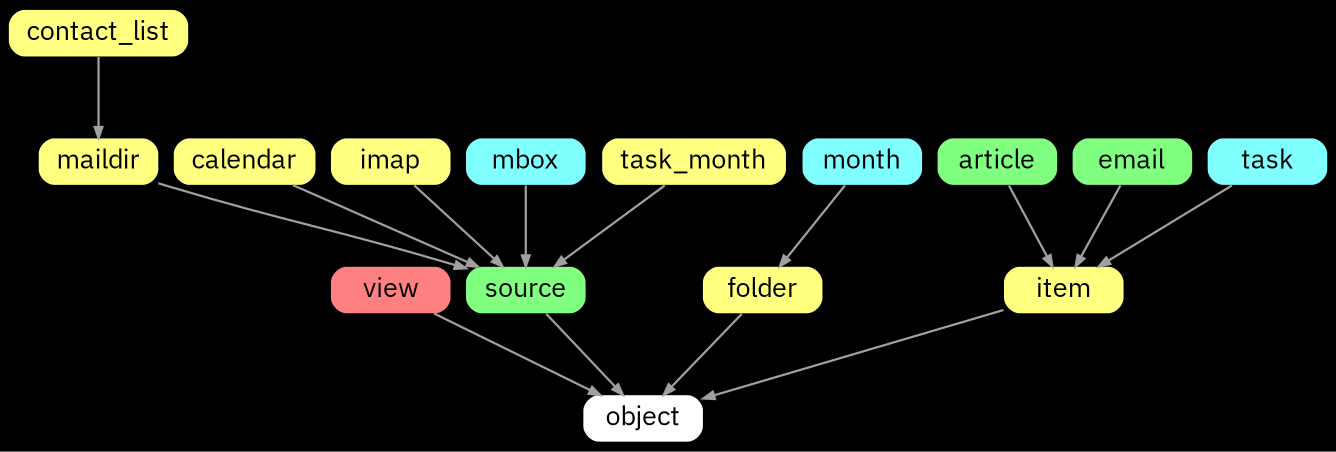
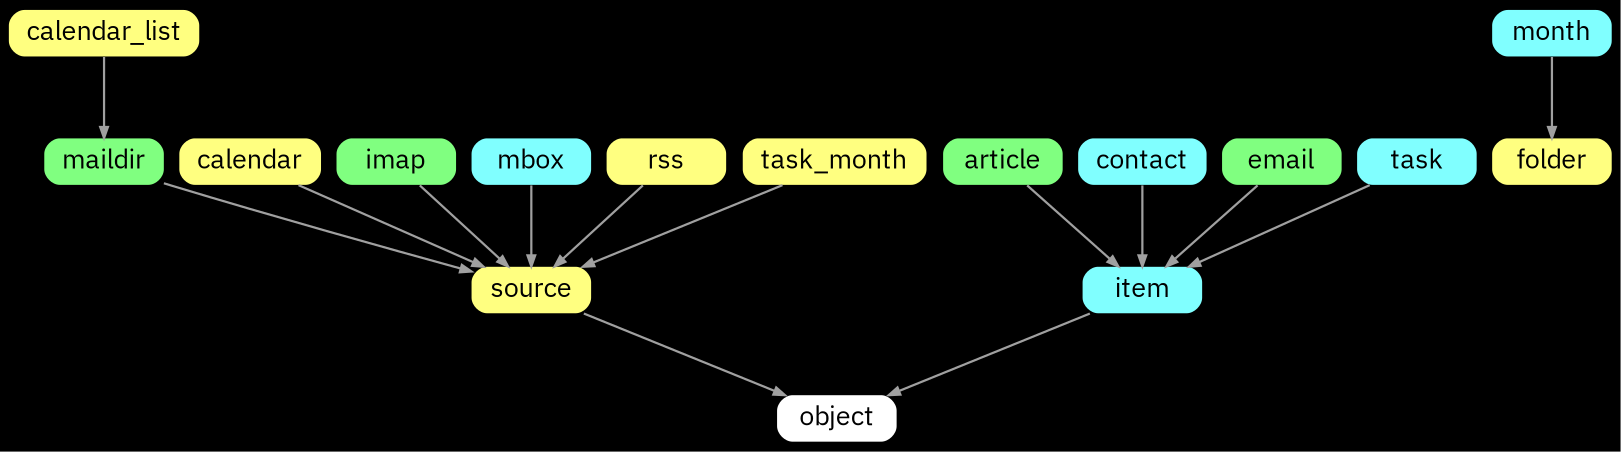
  digraph {
    bgcolor=black
    color=white
    fontname="IBM Plex Sans"
    nodesep=0.1
    rankdir=TB
    ranksep=0.5
    node [fillcolor="#ffff80" fontname="IBM Plex Sans" fontsize=12 penwidth=0.0 shape=Mrecord style=filled]
    edge [arrowsize=0.5 color="#A0A0A0" fontname="IBM Plex Sans" penwidth=1.0]
    object [fillcolor="#ffffff" height=0.2]
-   view [fillcolor="#ff8080" height=0.2]
-   source [fillcolor="#80ff80" height=0.2]
-   contact_list [height=0.2]
-   maildir [height=0.2]
+   source [height=0.2]
+   contact_list [height=0.2 label=calendar_list]
+   maildir [fillcolor="#80ff80" height=0.2]
    calendar [height=0.2]
-   imap [height=0.2]
+   imap [fillcolor="#80ff80" height=0.2]
    mbox [fillcolor="#80ffff" height=0.2]
+   rss [height=0.2]
    n10 [height=0.2 label=task_month]
    folder [height=0.2]
    month [fillcolor="#80ffff" height=0.2]
-   item [height=0.2]
+   item [fillcolor="#80ffff" height=0.2]
    article [fillcolor="#80ff80" height=0.2]
+   contact [fillcolor="#80ffff" height=0.2]
    email [fillcolor="#80ff80" height=0.2]
    task [fillcolor="#80ffff" height=0.2]
-   view -> object
    source -> object
    contact_list -> maildir
    maildir -> source
    calendar -> source
    imap -> source
    mbox -> source
+   rss -> source
    n10 -> source
-   folder -> object
    month -> folder
    item -> object
    article -> item
+   contact -> item
    email -> item
    task -> item
  }
